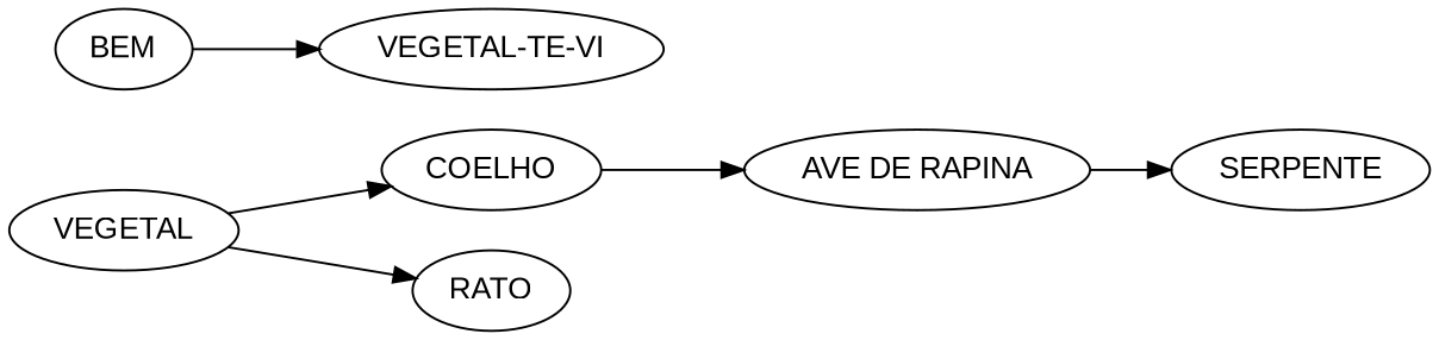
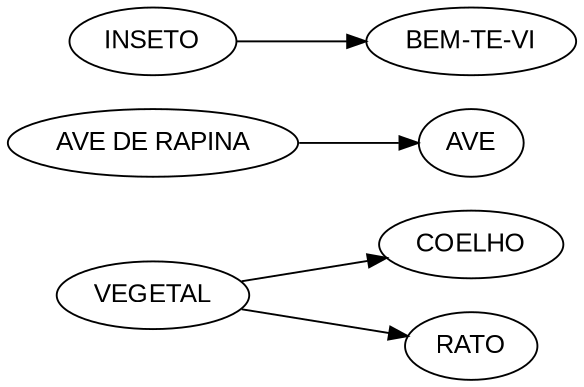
  digraph {
    fontname="Liberation Sans"
    rankdir=LR
    node [fontname="Liberation Sans"]
    edge [fontname="Liberation Sans"]
    VEGETAL
    COELHO
    RATO
    "AVE DE RAPINA"
-   INSETO [label=BEM]
-   "BEM-TE-VI" [label="VEGETAL-TE-VI"]
-   SERPENTE
+   INSETO
+   "BEM-TE-VI"
+   SERPENTE [label=AVE]
    VEGETAL -> COELHO
    VEGETAL -> RATO
-   COELHO -> "AVE DE RAPINA"
    "AVE DE RAPINA" -> SERPENTE
    INSETO -> "BEM-TE-VI"
  }
